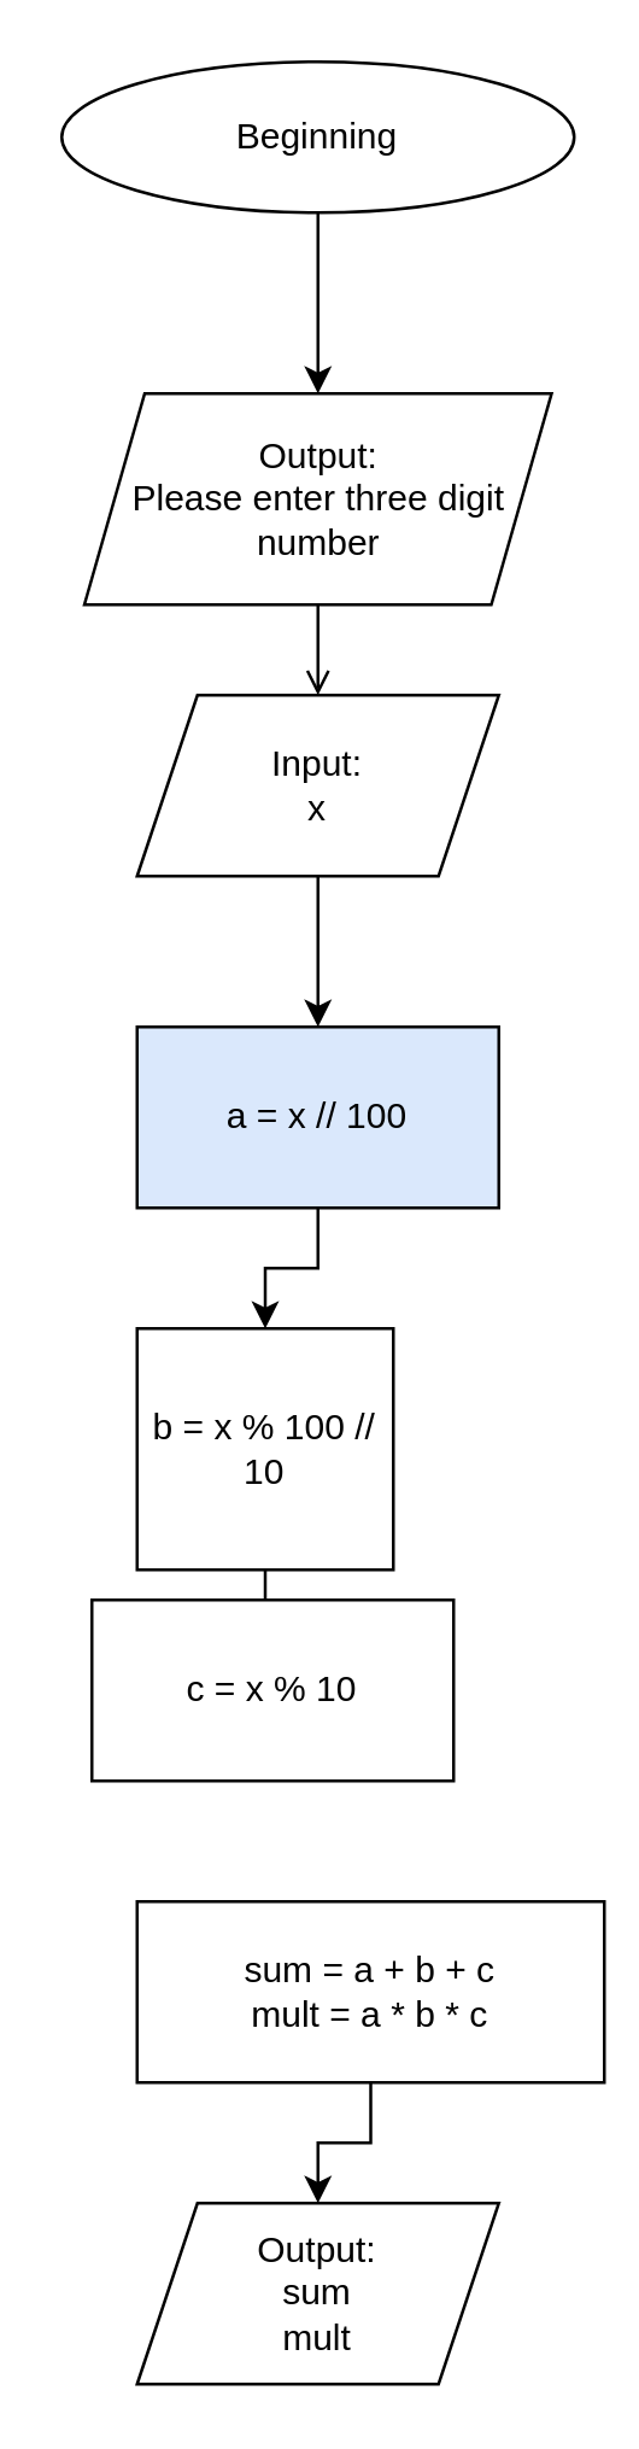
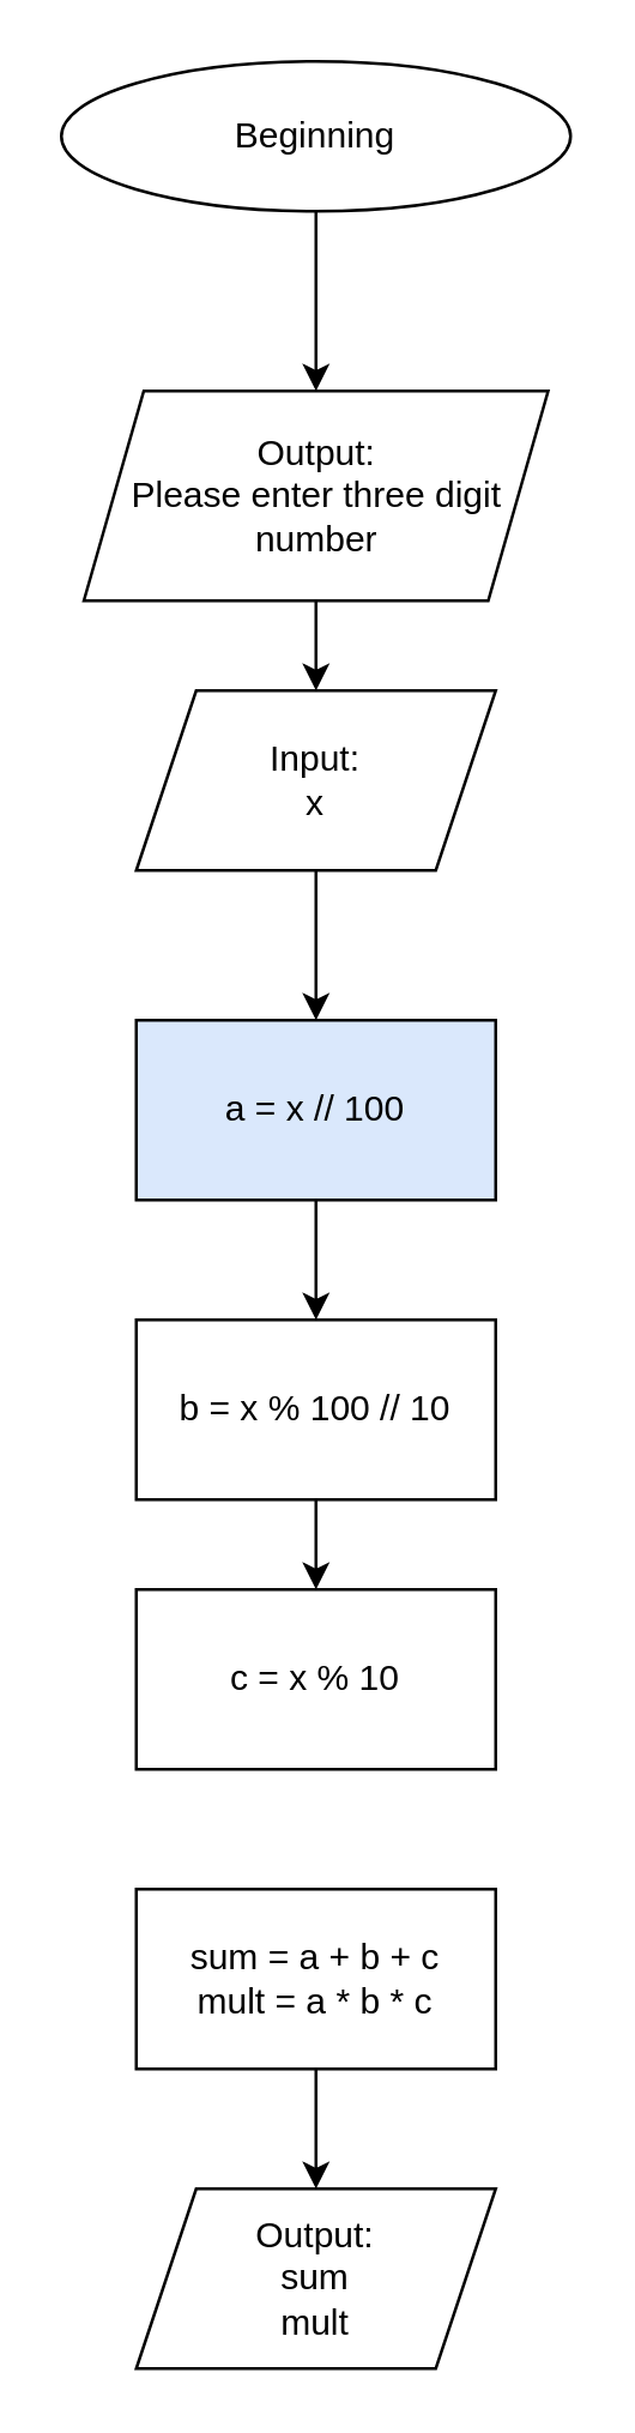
  <mxCell id="0" />
  <mxCell id="1" parent="0" />
  <mxCell id="2" value="" style="edgeStyle=orthogonalEdgeStyle;rounded=0;orthogonalLoop=1;jettySize=auto;html=1;" parent="1" source="3" target="5" edge="1"><mxGeometry relative="1" as="geometry" /></mxCell>
  <mxCell id="3" value="Beginning" style="ellipse;whiteSpace=wrap;html=1;" parent="1" vertex="1"><mxGeometry x="20" y="20" width="170" height="50" as="geometry" /></mxCell>
- <mxCell id="4" style="edgeStyle=orthogonalEdgeStyle;rounded=0;orthogonalLoop=1;jettySize=auto;html=1;entryX=0.5;entryY=0;entryDx=0;entryDy=0;endArrow=open;" parent="1" source="5" target="7" edge="1"><mxGeometry relative="1" as="geometry" /></mxCell>
+ <mxCell id="4" style="edgeStyle=orthogonalEdgeStyle;rounded=0;orthogonalLoop=1;jettySize=auto;html=1;entryX=0.5;entryY=0;entryDx=0;entryDy=0;" parent="1" source="5" target="7" edge="1"><mxGeometry relative="1" as="geometry" /></mxCell>
  <mxCell id="5" value="Output:&lt;br&gt;Please enter three digit number" style="shape=parallelogram;perimeter=parallelogramPerimeter;whiteSpace=wrap;html=1;fixedSize=1;" parent="1" vertex="1"><mxGeometry x="27.5" y="130" width="155" height="70" as="geometry" /></mxCell>
  <mxCell id="6" style="edgeStyle=orthogonalEdgeStyle;rounded=0;orthogonalLoop=1;jettySize=auto;html=1;entryX=0.5;entryY=0;entryDx=0;entryDy=0;" parent="1" source="7" edge="1"><mxGeometry relative="1" as="geometry"><mxPoint x="105" y="340" as="targetPoint" /></mxGeometry></mxCell>
  <mxCell id="7" value="Input:&lt;br&gt;x" style="shape=parallelogram;perimeter=parallelogramPerimeter;whiteSpace=wrap;html=1;fixedSize=1;" parent="1" vertex="1"><mxGeometry x="45" y="230" width="120" height="60" as="geometry" /></mxCell>
  <mxCell id="8" style="edgeStyle=orthogonalEdgeStyle;rounded=0;orthogonalLoop=1;jettySize=auto;html=1;entryX=0.5;entryY=0;entryDx=0;entryDy=0;" edge="1" parent="1" source="9" target="11"><mxGeometry relative="1" as="geometry" /></mxCell>
  <mxCell id="9" value="a = x // 100" style="rounded=0;whiteSpace=wrap;html=1;fillColor=#dae8fc;" vertex="1" parent="1"><mxGeometry x="45" y="340" width="120" height="60" as="geometry" /></mxCell>
  <mxCell id="10" style="edgeStyle=orthogonalEdgeStyle;rounded=0;orthogonalLoop=1;jettySize=auto;html=1;entryX=0.5;entryY=0;entryDx=0;entryDy=0;" edge="1" parent="1" source="11" target="12"><mxGeometry relative="1" as="geometry" /></mxCell>
- <mxCell id="11" value="b = x % 100 // 10" style="rounded=0;whiteSpace=wrap;html=1;" vertex="1" parent="1"><mxGeometry x="45" y="440" width="85" height="80" as="geometry" /></mxCell>
- <mxCell id="12" value="c = x % 10" style="rounded=0;whiteSpace=wrap;html=1;" vertex="1" parent="1"><mxGeometry x="30" y="530" width="120" height="60" as="geometry" /></mxCell>
+ <mxCell id="11" value="b = x % 100 // 10" style="rounded=0;whiteSpace=wrap;html=1;" vertex="1" parent="1"><mxGeometry x="45" y="440" width="120" height="60" as="geometry" /></mxCell>
+ <mxCell id="12" value="c = x % 10" style="rounded=0;whiteSpace=wrap;html=1;" vertex="1" parent="1"><mxGeometry x="45" y="530" width="120" height="60" as="geometry" /></mxCell>
  <mxCell id="13" style="edgeStyle=orthogonalEdgeStyle;rounded=0;orthogonalLoop=1;jettySize=auto;html=1;entryX=0.5;entryY=0;entryDx=0;entryDy=0;" edge="1" parent="1" source="14" target="15"><mxGeometry relative="1" as="geometry" /></mxCell>
- <mxCell id="14" value="sum = a + b + c&lt;br&gt;mult = a * b * c" style="rounded=0;whiteSpace=wrap;html=1;" vertex="1" parent="1"><mxGeometry x="45" y="630" width="155" height="60" as="geometry" /></mxCell>
+ <mxCell id="14" value="sum = a + b + c&lt;br&gt;mult = a * b * c" style="rounded=0;whiteSpace=wrap;html=1;" vertex="1" parent="1"><mxGeometry x="45" y="630" width="120" height="60" as="geometry" /></mxCell>
  <mxCell id="15" value="Output:&lt;br&gt;sum&lt;br&gt;mult" style="shape=parallelogram;perimeter=parallelogramPerimeter;whiteSpace=wrap;html=1;fixedSize=1;" vertex="1" parent="1"><mxGeometry x="45" y="730" width="120" height="60" as="geometry" /></mxCell>
